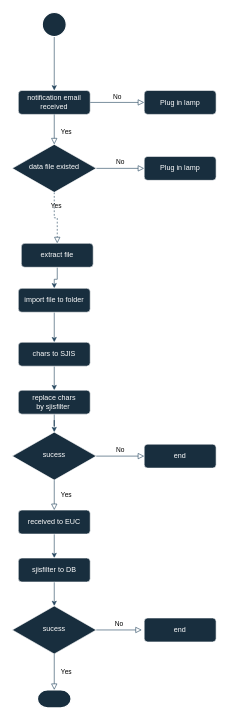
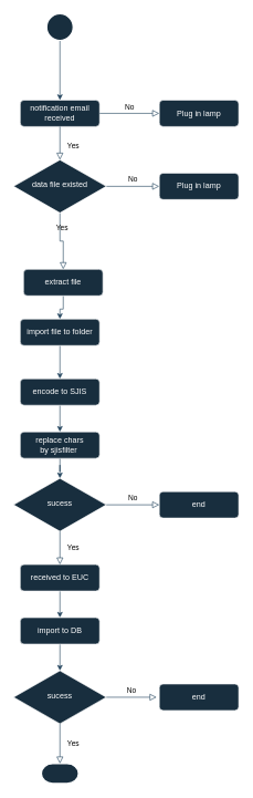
  <mxCell id="0" />
  <mxCell id="1" parent="0" />
  <mxCell id="2" value="notification email received" style="rounded=1;whiteSpace=wrap;html=1;fontSize=12;glass=0;strokeWidth=1;shadow=0;labelBackgroundColor=none;fillColor=#182E3E;strokeColor=#FFFFFF;fontColor=#FFFFFF;" parent="1" vertex="1"><mxGeometry x="30" y="150" width="120" height="40" as="geometry" /></mxCell>
- <mxCell id="3" value="Yes" style="rounded=0;html=1;jettySize=auto;orthogonalLoop=1;fontSize=11;endArrow=block;endFill=0;endSize=8;strokeWidth=1;shadow=0;labelBackgroundColor=none;edgeStyle=orthogonalEdgeStyle;strokeColor=#23445D;fontColor=default;entryX=0.5;entryY=0;entryDx=0;entryDy=0;exitX=0.5;exitY=1;exitDx=0;exitDy=0;dashed=1;" parent="1" source="5" target="8" edge="1"><mxGeometry y="20" relative="1" as="geometry"><mxPoint as="offset" /><mxPoint x="90" y="360" as="targetPoint" /></mxGeometry></mxCell>
+ <mxCell id="3" value="Yes" style="rounded=0;html=1;jettySize=auto;orthogonalLoop=1;fontSize=11;endArrow=block;endFill=0;endSize=8;strokeWidth=1;shadow=0;labelBackgroundColor=none;edgeStyle=orthogonalEdgeStyle;strokeColor=#23445D;fontColor=default;entryX=0.5;entryY=0;entryDx=0;entryDy=0;exitX=0.5;exitY=1;exitDx=0;exitDy=0;" parent="1" source="5" target="8" edge="1"><mxGeometry y="20" relative="1" as="geometry"><mxPoint as="offset" /><mxPoint x="90" y="360" as="targetPoint" /></mxGeometry></mxCell>
  <mxCell id="4" value="No" style="edgeStyle=orthogonalEdgeStyle;rounded=0;html=1;jettySize=auto;orthogonalLoop=1;fontSize=11;endArrow=block;endFill=0;endSize=8;strokeWidth=1;shadow=0;labelBackgroundColor=none;strokeColor=#23445D;fontColor=default;" parent="1" source="5" target="6" edge="1"><mxGeometry y="10" relative="1" as="geometry"><mxPoint as="offset" /></mxGeometry></mxCell>
  <mxCell id="5" value="data file existed" style="rhombus;whiteSpace=wrap;html=1;shadow=0;fontFamily=Helvetica;fontSize=12;align=center;strokeWidth=1;spacing=6;spacingTop=-4;labelBackgroundColor=none;fillColor=#182E3E;strokeColor=#FFFFFF;fontColor=#FFFFFF;" parent="1" vertex="1"><mxGeometry x="20" y="240" width="140" height="80" as="geometry" /></mxCell>
  <mxCell id="6" value="Plug in lamp" style="rounded=1;whiteSpace=wrap;html=1;fontSize=12;glass=0;strokeWidth=1;shadow=0;labelBackgroundColor=none;fillColor=#182E3E;strokeColor=#FFFFFF;fontColor=#FFFFFF;" parent="1" vertex="1"><mxGeometry x="240" y="260" width="120" height="40" as="geometry" /></mxCell>
  <mxCell id="7" value="" style="edgeStyle=orthogonalEdgeStyle;rounded=0;orthogonalLoop=1;jettySize=auto;html=1;strokeColor=#23445D;" edge="1" parent="1" source="8" target="13"><mxGeometry relative="1" as="geometry" /></mxCell>
  <mxCell id="8" value="extract file" style="rounded=1;whiteSpace=wrap;html=1;fontSize=12;glass=0;strokeWidth=1;shadow=0;labelBackgroundColor=none;fillColor=#182E3E;strokeColor=#FFFFFF;fontColor=#FFFFFF;" parent="1" vertex="1"><mxGeometry x="35" y="405" width="120" height="40" as="geometry" /></mxCell>
  <mxCell id="9" value="Plug in lamp" style="rounded=1;whiteSpace=wrap;html=1;fontSize=12;glass=0;strokeWidth=1;shadow=0;labelBackgroundColor=none;fillColor=#182E3E;strokeColor=#FFFFFF;fontColor=#FFFFFF;" parent="1" vertex="1"><mxGeometry x="240" y="150" width="120" height="40" as="geometry" /></mxCell>
  <mxCell id="10" style="edgeStyle=orthogonalEdgeStyle;rounded=0;orthogonalLoop=1;jettySize=auto;html=1;exitX=0.5;exitY=1;exitDx=0;exitDy=0;exitPerimeter=0;strokeColor=#23445D;entryX=0.5;entryY=0;entryDx=0;entryDy=0;" edge="1" parent="1" source="11" target="2"><mxGeometry relative="1" as="geometry"><mxPoint x="90.294" y="100" as="targetPoint" /></mxGeometry></mxCell>
  <mxCell id="11" value="" style="strokeWidth=2;html=1;shape=mxgraph.flowchart.start_2;whiteSpace=wrap;labelBackgroundColor=none;fillColor=#182E3E;strokeColor=#FFFFFF;fontColor=#FFFFFF;" vertex="1" parent="1"><mxGeometry x="70" y="20" width="40" height="40" as="geometry" /></mxCell>
  <mxCell id="12" value="" style="edgeStyle=orthogonalEdgeStyle;rounded=0;orthogonalLoop=1;jettySize=auto;html=1;strokeColor=#23445D;" edge="1" parent="1" source="13" target="17"><mxGeometry relative="1" as="geometry" /></mxCell>
  <mxCell id="13" value="import file to folder" style="rounded=1;whiteSpace=wrap;html=1;fontSize=12;glass=0;strokeWidth=1;shadow=0;labelBackgroundColor=none;fillColor=#182E3E;strokeColor=#FFFFFF;fontColor=#FFFFFF;" vertex="1" parent="1"><mxGeometry x="30" y="480" width="120" height="40" as="geometry" /></mxCell>
  <mxCell id="14" value="No" style="edgeStyle=orthogonalEdgeStyle;rounded=0;html=1;jettySize=auto;orthogonalLoop=1;fontSize=11;endArrow=block;endFill=0;endSize=8;strokeWidth=1;shadow=0;labelBackgroundColor=none;strokeColor=#23445D;fontColor=default;exitX=1;exitY=0.5;exitDx=0;exitDy=0;entryX=0;entryY=0.5;entryDx=0;entryDy=0;" edge="1" parent="1" source="2" target="9"><mxGeometry y="10" relative="1" as="geometry"><mxPoint as="offset" /><mxPoint x="150" y="290" as="sourcePoint" /><mxPoint x="200" y="290" as="targetPoint" /></mxGeometry></mxCell>
  <mxCell id="15" value="Yes" style="edgeStyle=orthogonalEdgeStyle;rounded=0;html=1;jettySize=auto;orthogonalLoop=1;fontSize=11;endArrow=block;endFill=0;endSize=8;strokeWidth=1;shadow=0;labelBackgroundColor=none;strokeColor=#23445D;fontColor=default;exitX=0.5;exitY=1;exitDx=0;exitDy=0;entryX=0.5;entryY=0;entryDx=0;entryDy=0;" edge="1" parent="1" source="2" target="5"><mxGeometry x="0.2" y="20" relative="1" as="geometry"><mxPoint y="-1" as="offset" /><mxPoint x="160" y="180" as="sourcePoint" /><mxPoint x="250" y="180" as="targetPoint" /></mxGeometry></mxCell>
  <mxCell id="16" value="" style="edgeStyle=orthogonalEdgeStyle;rounded=0;orthogonalLoop=1;jettySize=auto;html=1;strokeColor=#23445D;" edge="1" parent="1" source="17" target="19"><mxGeometry relative="1" as="geometry" /></mxCell>
- <mxCell id="17" value="chars to SJIS" style="rounded=1;whiteSpace=wrap;html=1;fontSize=12;glass=0;strokeWidth=1;shadow=0;labelBackgroundColor=none;fillColor=#182E3E;strokeColor=#FFFFFF;fontColor=#FFFFFF;" vertex="1" parent="1"><mxGeometry x="30" y="570" width="120" height="40" as="geometry" /></mxCell>
+ <mxCell id="17" value="encode to SJIS" style="rounded=1;whiteSpace=wrap;html=1;fontSize=12;glass=0;strokeWidth=1;shadow=0;labelBackgroundColor=none;fillColor=#182E3E;strokeColor=#FFFFFF;fontColor=#FFFFFF;" vertex="1" parent="1"><mxGeometry x="30" y="570" width="120" height="40" as="geometry" /></mxCell>
  <mxCell id="18" value="" style="edgeStyle=orthogonalEdgeStyle;rounded=0;orthogonalLoop=1;jettySize=auto;html=1;strokeColor=#23445D;" edge="1" parent="1" source="19" target="20"><mxGeometry relative="1" as="geometry" /></mxCell>
  <mxCell id="19" value="replace chars by&amp;nbsp;sjisfilter&amp;nbsp;" style="rounded=1;whiteSpace=wrap;html=1;fontSize=12;glass=0;strokeWidth=1;shadow=0;labelBackgroundColor=none;fillColor=#182E3E;strokeColor=#FFFFFF;fontColor=#FFFFFF;" vertex="1" parent="1"><mxGeometry x="30" y="650" width="120" height="40" as="geometry" /></mxCell>
  <mxCell id="20" value="sucess" style="rhombus;whiteSpace=wrap;html=1;shadow=0;fontFamily=Helvetica;fontSize=12;align=center;strokeWidth=1;spacing=6;spacingTop=-4;labelBackgroundColor=none;fillColor=#182E3E;strokeColor=#FFFFFF;fontColor=#FFFFFF;" vertex="1" parent="1"><mxGeometry x="20" y="720" width="140" height="80" as="geometry" /></mxCell>
  <mxCell id="21" value="" style="edgeStyle=orthogonalEdgeStyle;rounded=0;orthogonalLoop=1;jettySize=auto;html=1;strokeColor=#23445D;" edge="1" parent="1" source="22" target="27"><mxGeometry relative="1" as="geometry" /></mxCell>
  <mxCell id="22" value="received to EUC" style="rounded=1;whiteSpace=wrap;html=1;fontSize=12;glass=0;strokeWidth=1;shadow=0;labelBackgroundColor=none;fillColor=#182E3E;strokeColor=#FFFFFF;fontColor=#FFFFFF;" vertex="1" parent="1"><mxGeometry x="30" y="850" width="120" height="40" as="geometry" /></mxCell>
  <mxCell id="23" value="end" style="rounded=1;whiteSpace=wrap;html=1;fontSize=12;glass=0;strokeWidth=1;shadow=0;labelBackgroundColor=none;fillColor=#182E3E;strokeColor=#FFFFFF;fontColor=#FFFFFF;" vertex="1" parent="1"><mxGeometry x="240" y="740" width="120" height="40" as="geometry" /></mxCell>
  <mxCell id="24" value="No" style="edgeStyle=orthogonalEdgeStyle;rounded=0;html=1;jettySize=auto;orthogonalLoop=1;fontSize=11;endArrow=block;endFill=0;endSize=8;strokeWidth=1;shadow=0;labelBackgroundColor=none;strokeColor=#23445D;fontColor=default;exitX=1;exitY=0.5;exitDx=0;exitDy=0;entryX=0;entryY=0.5;entryDx=0;entryDy=0;" edge="1" parent="1" source="20" target="23"><mxGeometry y="10" relative="1" as="geometry"><mxPoint as="offset" /><mxPoint x="196" y="750" as="sourcePoint" /><mxPoint x="246" y="750" as="targetPoint" /></mxGeometry></mxCell>
  <mxCell id="25" value="Yes" style="rounded=0;html=1;jettySize=auto;orthogonalLoop=1;fontSize=11;endArrow=block;endFill=0;endSize=8;strokeWidth=1;shadow=0;labelBackgroundColor=none;edgeStyle=orthogonalEdgeStyle;strokeColor=#23445D;fontColor=default;entryX=0.5;entryY=0;entryDx=0;entryDy=0;exitX=0.5;exitY=1;exitDx=0;exitDy=0;" edge="1" parent="1" source="20" target="22"><mxGeometry y="20" relative="1" as="geometry"><mxPoint as="offset" /><mxPoint x="216" y="710" as="sourcePoint" /><mxPoint x="216" y="780" as="targetPoint" /></mxGeometry></mxCell>
  <mxCell id="26" value="" style="edgeStyle=orthogonalEdgeStyle;rounded=0;orthogonalLoop=1;jettySize=auto;html=1;strokeColor=#23445D;" edge="1" parent="1" source="27" target="28"><mxGeometry relative="1" as="geometry" /></mxCell>
- <mxCell id="27" value="sjisfilter to DB" style="rounded=1;whiteSpace=wrap;html=1;fontSize=12;glass=0;strokeWidth=1;shadow=0;labelBackgroundColor=none;fillColor=#182E3E;strokeColor=#FFFFFF;fontColor=#FFFFFF;" vertex="1" parent="1"><mxGeometry x="30" y="930" width="120" height="40" as="geometry" /></mxCell>
+ <mxCell id="27" value="import to DB" style="rounded=1;whiteSpace=wrap;html=1;fontSize=12;glass=0;strokeWidth=1;shadow=0;labelBackgroundColor=none;fillColor=#182E3E;strokeColor=#FFFFFF;fontColor=#FFFFFF;" vertex="1" parent="1"><mxGeometry x="30" y="930" width="120" height="40" as="geometry" /></mxCell>
  <mxCell id="28" value="sucess" style="rhombus;whiteSpace=wrap;html=1;shadow=0;fontFamily=Helvetica;fontSize=12;align=center;strokeWidth=1;spacing=6;spacingTop=-4;labelBackgroundColor=none;fillColor=#182E3E;strokeColor=#FFFFFF;fontColor=#FFFFFF;" vertex="1" parent="1"><mxGeometry x="20" y="1010" width="140" height="80" as="geometry" /></mxCell>
  <mxCell id="29" value="" style="strokeWidth=2;html=1;shape=mxgraph.flowchart.terminator;whiteSpace=wrap;strokeColor=#FFFFFF;fontColor=#FFFFFF;fillColor=#182E3E;" vertex="1" parent="1"><mxGeometry x="62" y="1150" width="56" height="30" as="geometry" /></mxCell>
  <mxCell id="30" value="Yes" style="rounded=0;html=1;jettySize=auto;orthogonalLoop=1;fontSize=11;endArrow=block;endFill=0;endSize=8;strokeWidth=1;shadow=0;labelBackgroundColor=none;edgeStyle=orthogonalEdgeStyle;strokeColor=#23445D;fontColor=default;exitX=0.5;exitY=1;exitDx=0;exitDy=0;" edge="1" parent="1" source="28" target="29"><mxGeometry y="20" relative="1" as="geometry"><mxPoint as="offset" /><mxPoint x="216" y="1040" as="sourcePoint" /><mxPoint x="216" y="1110" as="targetPoint" /></mxGeometry></mxCell>
  <mxCell id="31" value="end" style="rounded=1;whiteSpace=wrap;html=1;fontSize=12;glass=0;strokeWidth=1;shadow=0;labelBackgroundColor=none;fillColor=#182E3E;strokeColor=#FFFFFF;fontColor=#FFFFFF;" vertex="1" parent="1"><mxGeometry x="240" y="1030" width="120" height="40" as="geometry" /></mxCell>
  <mxCell id="32" value="No" style="edgeStyle=orthogonalEdgeStyle;rounded=0;html=1;jettySize=auto;orthogonalLoop=1;fontSize=11;endArrow=block;endFill=0;endSize=8;strokeWidth=1;shadow=0;labelBackgroundColor=none;strokeColor=#23445D;fontColor=default;exitX=1;exitY=0.5;exitDx=0;exitDy=0;" edge="1" parent="1" source="28"><mxGeometry x="-0.007" y="-10" relative="1" as="geometry"><mxPoint x="10" y="-10" as="offset" /><mxPoint x="170" y="770" as="sourcePoint" /><mxPoint x="236" y="1050" as="targetPoint" /></mxGeometry></mxCell>
